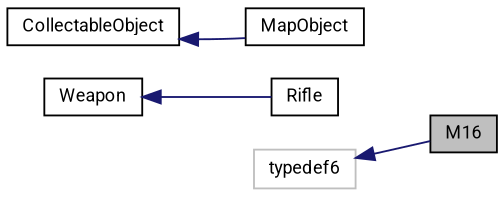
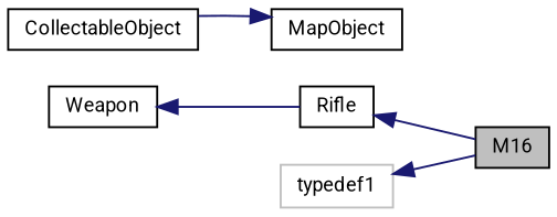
  digraph {
    fontname=Roboto
    rankdir=LR
    node [color=black fillcolor=white fontname=Roboto fontsize=10 shape=record style=filled]
    edge [color=midnightblue dir=back fontname=Roboto fontsize=10 labelfontname=Helvetica labelfontsize=10 style=solid]
    n1 [fillcolor=grey75 fontcolor=black height=0.2 label=M16 width=0.4]
    n2 [height=0.2 label=Rifle width=0.4]
    n3 [height=0.2 label=Weapon width=0.4]
    n4 [height=0.2 label=CollectableObject width=0.4]
    n5 [height=0.2 label=MapObject width=0.4]
-   n6 [color=grey75 height=0.2 label=typedef6 width=0.4]
+   n6 [color=grey75 height=0.2 label=typedef1 width=0.4]
+   n2 -> n1
    n3 -> n2
-   n4 -> n5
+   n5 -> n4
    n6 -> n1
  }
